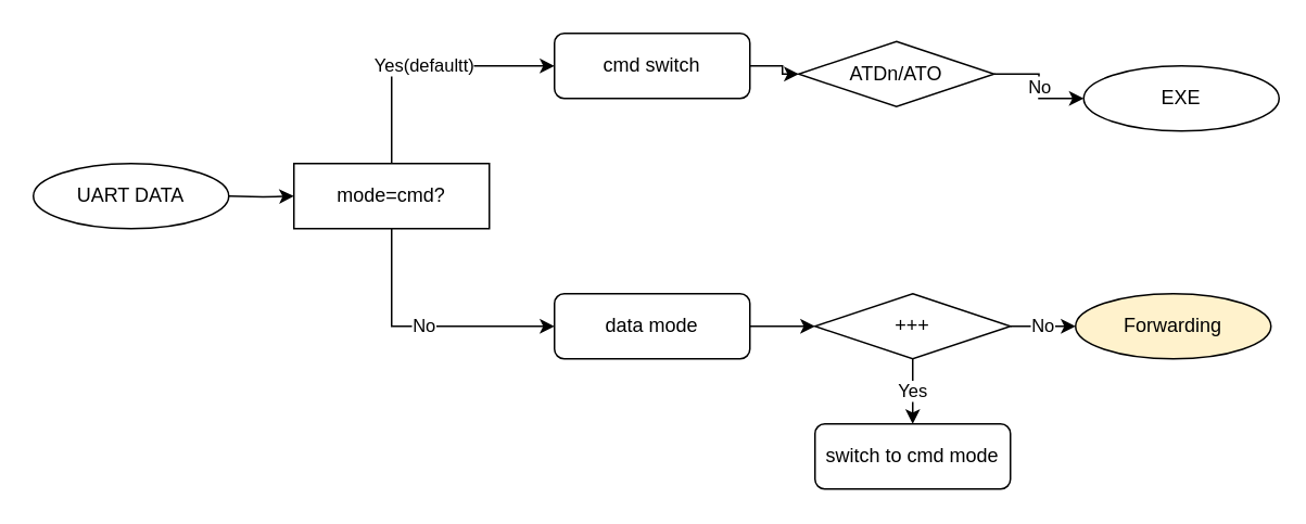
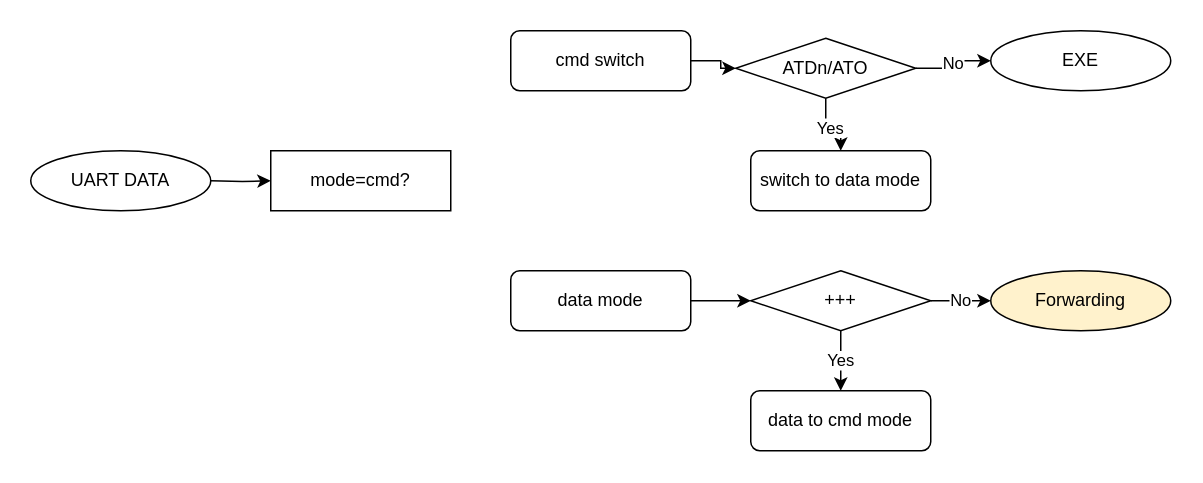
  <mxCell id="0" />
  <mxCell id="1" parent="0" />
  <mxCell id="2" value="" style="edgeStyle=orthogonalEdgeStyle;rounded=0;orthogonalLoop=1;jettySize=auto;html=1;" edge="1" parent="1" source="3" target="7"><mxGeometry relative="1" as="geometry" /></mxCell>
  <mxCell id="3" value="cmd switch" style="rounded=1;whiteSpace=wrap;html=1;fontSize=12;glass=0;strokeWidth=1;shadow=0;" vertex="1" parent="1"><mxGeometry x="340" y="20" width="120" height="40" as="geometry" /></mxCell>
  <mxCell id="4" value="" style="edgeStyle=orthogonalEdgeStyle;rounded=0;orthogonalLoop=1;jettySize=auto;html=1;" edge="1" parent="1" target="12"><mxGeometry relative="1" as="geometry"><mxPoint x="140" y="120" as="sourcePoint" /></mxGeometry></mxCell>
+ <mxCell id="5" value="Yes" style="edgeStyle=orthogonalEdgeStyle;rounded=0;orthogonalLoop=1;jettySize=auto;html=1;" edge="1" parent="1" source="7" target="17"><mxGeometry relative="1" as="geometry" /></mxCell>
  <mxCell id="6" value="No" style="edgeStyle=orthogonalEdgeStyle;rounded=0;orthogonalLoop=1;jettySize=auto;html=1;" edge="1" parent="1" source="7" target="19"><mxGeometry relative="1" as="geometry" /></mxCell>
  <mxCell id="7" value="ATDn/ATO" style="rhombus;whiteSpace=wrap;html=1;" vertex="1" parent="1"><mxGeometry x="490" y="25" width="120" height="40" as="geometry" /></mxCell>
  <mxCell id="8" value="" style="edgeStyle=orthogonalEdgeStyle;rounded=0;orthogonalLoop=1;jettySize=auto;html=1;" edge="1" parent="1" source="9" target="15"><mxGeometry relative="1" as="geometry" /></mxCell>
  <mxCell id="9" value="data mode" style="rounded=1;whiteSpace=wrap;html=1;fontSize=12;glass=0;strokeWidth=1;shadow=0;" vertex="1" parent="1"><mxGeometry x="340" y="180" width="120" height="40" as="geometry" /></mxCell>
- <mxCell id="10" value="Yes(defaultt)" style="edgeStyle=orthogonalEdgeStyle;rounded=0;orthogonalLoop=1;jettySize=auto;html=1;exitX=0.5;exitY=0;exitDx=0;exitDy=0;entryX=0;entryY=0.5;entryDx=0;entryDy=0;" edge="1" parent="1" source="12" target="3"><mxGeometry relative="1" as="geometry" /></mxCell>
- <mxCell id="11" value="No" style="edgeStyle=orthogonalEdgeStyle;rounded=0;orthogonalLoop=1;jettySize=auto;html=1;exitX=0.5;exitY=1;exitDx=0;exitDy=0;entryX=0;entryY=0.5;entryDx=0;entryDy=0;" edge="1" parent="1" source="12" target="9"><mxGeometry relative="1" as="geometry" /></mxCell>
  <mxCell id="12" value="mode=cmd?" style="whiteSpace=wrap;html=1;rounded=0;" vertex="1" parent="1"><mxGeometry x="180" y="100" width="120" height="40" as="geometry" /></mxCell>
  <mxCell id="13" value="Yes" style="edgeStyle=orthogonalEdgeStyle;rounded=0;orthogonalLoop=1;jettySize=auto;html=1;" edge="1" parent="1" source="15" target="18"><mxGeometry relative="1" as="geometry" /></mxCell>
  <mxCell id="14" value="No" style="edgeStyle=orthogonalEdgeStyle;rounded=0;orthogonalLoop=1;jettySize=auto;html=1;" edge="1" parent="1" source="15" target="20"><mxGeometry relative="1" as="geometry" /></mxCell>
  <mxCell id="15" value="+++" style="rhombus;whiteSpace=wrap;html=1;" vertex="1" parent="1"><mxGeometry x="500" y="180" width="120" height="40" as="geometry" /></mxCell>
  <mxCell id="16" value="UART DATA" style="ellipse;whiteSpace=wrap;html=1;" vertex="1" parent="1"><mxGeometry x="20" y="100" width="120" height="40" as="geometry" /></mxCell>
- <mxCell id="18" value="switch to cmd mode" style="rounded=1;whiteSpace=wrap;html=1;fontSize=12;glass=0;strokeWidth=1;shadow=0;" vertex="1" parent="1"><mxGeometry x="500" y="260" width="120" height="40" as="geometry" /></mxCell>
- <mxCell id="19" value="EXE" style="ellipse;whiteSpace=wrap;html=1;" vertex="1" parent="1"><mxGeometry x="665" y="40" width="120" height="40" as="geometry" /></mxCell>
+ <mxCell id="17" value="switch to data mode" style="rounded=1;whiteSpace=wrap;html=1;fontSize=12;glass=0;strokeWidth=1;shadow=0;" vertex="1" parent="1"><mxGeometry x="500" y="100" width="120" height="40" as="geometry" /></mxCell>
+ <mxCell id="18" value="data to cmd mode" style="rounded=1;whiteSpace=wrap;html=1;fontSize=12;glass=0;strokeWidth=1;shadow=0;" vertex="1" parent="1"><mxGeometry x="500" y="260" width="120" height="40" as="geometry" /></mxCell>
+ <mxCell id="19" value="EXE" style="ellipse;whiteSpace=wrap;html=1;" vertex="1" parent="1"><mxGeometry x="660" y="20" width="120" height="40" as="geometry" /></mxCell>
  <mxCell id="20" value="Forwarding" style="ellipse;whiteSpace=wrap;html=1;fillColor=#fff2cc;" vertex="1" parent="1"><mxGeometry x="660" y="180" width="120" height="40" as="geometry" /></mxCell>
